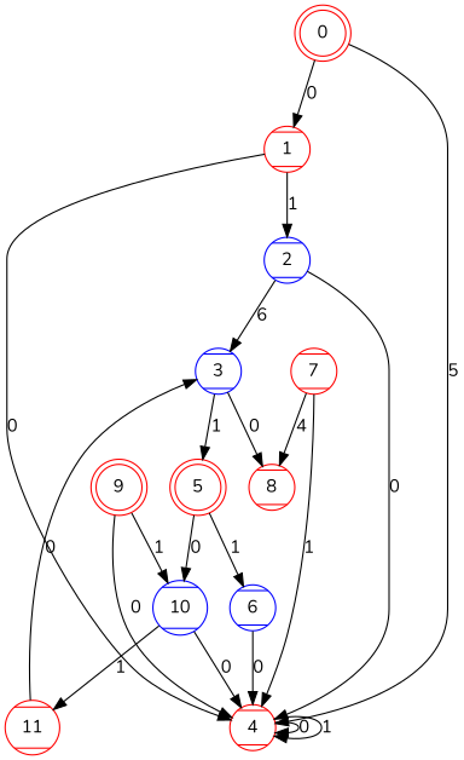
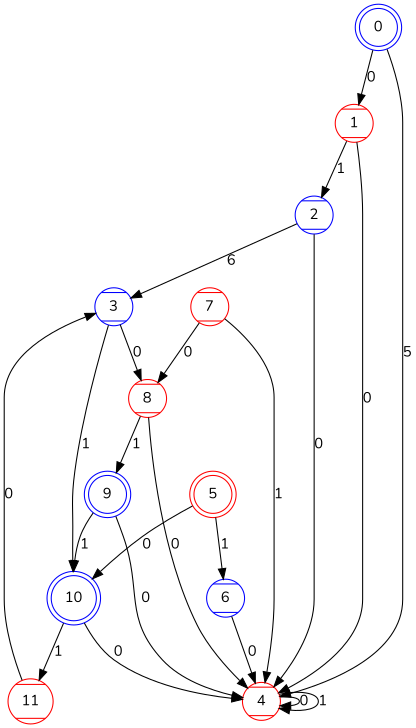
  digraph {
    fontname=Nunito
    node [color=red fontname=Nunito shape=Mcircle style=striped]
    edge [fontname=Nunito]
-   0 [shape=doublecircle]
+   0 [color=blue shape=doublecircle]
    1
    4
    2 [color=blue]
    3 [color=blue]
    5 [shape=doublecircle]
    8
    6 [color=blue]
-   10 [color=blue]
+   10 [color=blue shape=doublecircle]
    7
-   9 [shape=doublecircle]
+   9 [color=blue shape=doublecircle]
    11
    0 -> 1 [label=0]
    0 -> 4 [label=5]
    1 -> 4 [label=0]
    1 -> 2 [label=1]
    4 -> 4 [label=0]
    4 -> 4 [label=1]
    2 -> 4 [label=0]
    2 -> 3 [label=6]
-   3 -> 5 [label=1]
+   3 -> 10 [label=1]
    3 -> 8 [label=0]
    5 -> 6 [label=1]
    5 -> 10 [label=0]
+   8 -> 4 [label=0]
+   8 -> 9 [label=1]
    6 -> 4 [label=0]
    10 -> 4 [label=0]
    10 -> 11 [label=1]
    7 -> 4 [label=1]
-   7 -> 8 [label=4]
+   7 -> 8 [label=0]
    9 -> 4 [label=0]
    9 -> 10 [label=1]
    11 -> 3 [label=0]
  }
